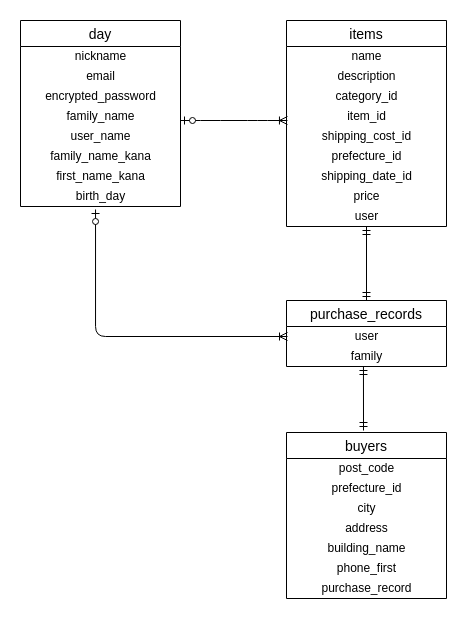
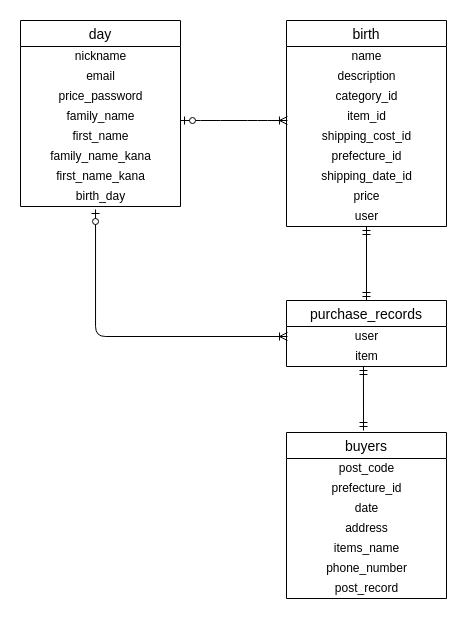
  <mxCell id="0" />
  <mxCell id="1" parent="0" />
  <mxCell id="2" value="day" style="swimlane;fontStyle=0;childLayout=stackLayout;horizontal=1;startSize=26;horizontalStack=0;resizeParent=1;resizeParentMax=0;resizeLast=0;collapsible=1;marginBottom=0;align=center;fontSize=14;" vertex="1" parent="1"><mxGeometry x="20" y="20" width="160" height="186" as="geometry" /></mxCell>
  <mxCell id="3" value="nickname&lt;br&gt;" style="text;html=1;align=center;verticalAlign=middle;resizable=0;points=[];autosize=1;strokeColor=none;fillColor=none;" vertex="1" parent="2"><mxGeometry y="26" width="160" height="20" as="geometry" /></mxCell>
  <mxCell id="4" value="email" style="text;html=1;align=center;verticalAlign=middle;resizable=0;points=[];autosize=1;strokeColor=none;fillColor=none;" vertex="1" parent="2"><mxGeometry y="46" width="160" height="20" as="geometry" /></mxCell>
- <mxCell id="5" value="encrypted_password" style="text;html=1;align=center;verticalAlign=middle;resizable=0;points=[];autosize=1;strokeColor=none;fillColor=none;" vertex="1" parent="2"><mxGeometry y="66" width="160" height="20" as="geometry" /></mxCell>
+ <mxCell id="5" value="price_password" style="text;html=1;align=center;verticalAlign=middle;resizable=0;points=[];autosize=1;strokeColor=none;fillColor=none;" vertex="1" parent="2"><mxGeometry y="66" width="160" height="20" as="geometry" /></mxCell>
  <mxCell id="6" value="family_name" style="text;html=1;align=center;verticalAlign=middle;resizable=0;points=[];autosize=1;strokeColor=none;fillColor=none;" vertex="1" parent="2"><mxGeometry y="86" width="160" height="20" as="geometry" /></mxCell>
- <mxCell id="7" value="user_name" style="text;html=1;align=center;verticalAlign=middle;resizable=0;points=[];autosize=1;strokeColor=none;fillColor=none;" vertex="1" parent="2"><mxGeometry y="106" width="160" height="20" as="geometry" /></mxCell>
+ <mxCell id="7" value="first_name" style="text;html=1;align=center;verticalAlign=middle;resizable=0;points=[];autosize=1;strokeColor=none;fillColor=none;" vertex="1" parent="2"><mxGeometry y="106" width="160" height="20" as="geometry" /></mxCell>
  <mxCell id="8" value="family_name_kana" style="text;html=1;align=center;verticalAlign=middle;resizable=0;points=[];autosize=1;strokeColor=none;fillColor=none;" vertex="1" parent="2"><mxGeometry y="126" width="160" height="20" as="geometry" /></mxCell>
  <mxCell id="9" value="first_name_kana" style="text;html=1;align=center;verticalAlign=middle;resizable=0;points=[];autosize=1;strokeColor=none;fillColor=none;" vertex="1" parent="2"><mxGeometry y="146" width="160" height="20" as="geometry" /></mxCell>
  <mxCell id="10" value="birth_day" style="text;html=1;align=center;verticalAlign=middle;resizable=0;points=[];autosize=1;strokeColor=none;fillColor=none;" vertex="1" parent="2"><mxGeometry y="166" width="160" height="20" as="geometry" /></mxCell>
- <mxCell id="11" value="items" style="swimlane;fontStyle=0;childLayout=stackLayout;horizontal=1;startSize=26;horizontalStack=0;resizeParent=1;resizeParentMax=0;resizeLast=0;collapsible=1;marginBottom=0;align=center;fontSize=14;" vertex="1" parent="1"><mxGeometry x="286" y="20" width="160" height="206" as="geometry" /></mxCell>
+ <mxCell id="11" value="birth" style="swimlane;fontStyle=0;childLayout=stackLayout;horizontal=1;startSize=26;horizontalStack=0;resizeParent=1;resizeParentMax=0;resizeLast=0;collapsible=1;marginBottom=0;align=center;fontSize=14;" vertex="1" parent="1"><mxGeometry x="286" y="20" width="160" height="206" as="geometry" /></mxCell>
  <mxCell id="12" value="name" style="text;html=1;align=center;verticalAlign=middle;resizable=0;points=[];autosize=1;strokeColor=none;fillColor=none;" vertex="1" parent="11"><mxGeometry y="26" width="160" height="20" as="geometry" /></mxCell>
  <mxCell id="13" value="description" style="text;html=1;align=center;verticalAlign=middle;resizable=0;points=[];autosize=1;strokeColor=none;fillColor=none;" vertex="1" parent="11"><mxGeometry y="46" width="160" height="20" as="geometry" /></mxCell>
  <mxCell id="14" value="category_id" style="text;html=1;align=center;verticalAlign=middle;resizable=0;points=[];autosize=1;strokeColor=none;fillColor=none;" vertex="1" parent="11"><mxGeometry y="66" width="160" height="20" as="geometry" /></mxCell>
  <mxCell id="15" value="item_id" style="text;html=1;align=center;verticalAlign=middle;resizable=0;points=[];autosize=1;strokeColor=none;fillColor=none;" vertex="1" parent="11"><mxGeometry y="86" width="160" height="20" as="geometry" /></mxCell>
  <mxCell id="16" value="shipping_cost_id" style="text;html=1;align=center;verticalAlign=middle;resizable=0;points=[];autosize=1;strokeColor=none;fillColor=none;" vertex="1" parent="11"><mxGeometry y="106" width="160" height="20" as="geometry" /></mxCell>
  <mxCell id="17" value="prefecture_id" style="text;html=1;align=center;verticalAlign=middle;resizable=0;points=[];autosize=1;strokeColor=none;fillColor=none;" vertex="1" parent="11"><mxGeometry y="126" width="160" height="20" as="geometry" /></mxCell>
  <mxCell id="18" value="shipping_date_id" style="text;html=1;align=center;verticalAlign=middle;resizable=0;points=[];autosize=1;strokeColor=none;fillColor=none;" vertex="1" parent="11"><mxGeometry y="146" width="160" height="20" as="geometry" /></mxCell>
  <mxCell id="19" value="price" style="text;html=1;align=center;verticalAlign=middle;resizable=0;points=[];autosize=1;strokeColor=none;fillColor=none;" vertex="1" parent="11"><mxGeometry y="166" width="160" height="20" as="geometry" /></mxCell>
  <mxCell id="20" value="user" style="text;html=1;align=center;verticalAlign=middle;resizable=0;points=[];autosize=1;strokeColor=none;fillColor=none;" vertex="1" parent="11"><mxGeometry y="186" width="160" height="20" as="geometry" /></mxCell>
  <mxCell id="21" value="buyers" style="swimlane;fontStyle=0;childLayout=stackLayout;horizontal=1;startSize=26;horizontalStack=0;resizeParent=1;resizeParentMax=0;resizeLast=0;collapsible=1;marginBottom=0;align=center;fontSize=14;" vertex="1" parent="1"><mxGeometry x="286" y="432" width="160" height="166" as="geometry" /></mxCell>
  <mxCell id="22" value="post_code" style="text;html=1;align=center;verticalAlign=middle;resizable=0;points=[];autosize=1;strokeColor=none;fillColor=none;" vertex="1" parent="21"><mxGeometry y="26" width="160" height="20" as="geometry" /></mxCell>
  <mxCell id="23" value="prefecture_id" style="text;html=1;align=center;verticalAlign=middle;resizable=0;points=[];autosize=1;strokeColor=none;fillColor=none;" vertex="1" parent="21"><mxGeometry y="46" width="160" height="20" as="geometry" /></mxCell>
- <mxCell id="24" value="city" style="text;html=1;align=center;verticalAlign=middle;resizable=0;points=[];autosize=1;strokeColor=none;fillColor=none;" vertex="1" parent="21"><mxGeometry y="66" width="160" height="20" as="geometry" /></mxCell>
+ <mxCell id="24" value="date" style="text;html=1;align=center;verticalAlign=middle;resizable=0;points=[];autosize=1;strokeColor=none;fillColor=none;" vertex="1" parent="21"><mxGeometry y="66" width="160" height="20" as="geometry" /></mxCell>
  <mxCell id="25" value="address" style="text;html=1;align=center;verticalAlign=middle;resizable=0;points=[];autosize=1;strokeColor=none;fillColor=none;" vertex="1" parent="21"><mxGeometry y="86" width="160" height="20" as="geometry" /></mxCell>
- <mxCell id="26" value="building_name" style="text;html=1;align=center;verticalAlign=middle;resizable=0;points=[];autosize=1;strokeColor=none;fillColor=none;" vertex="1" parent="21"><mxGeometry y="106" width="160" height="20" as="geometry" /></mxCell>
- <mxCell id="27" value="phone_first" style="text;html=1;align=center;verticalAlign=middle;resizable=0;points=[];autosize=1;strokeColor=none;fillColor=none;" vertex="1" parent="21"><mxGeometry y="126" width="160" height="20" as="geometry" /></mxCell>
- <mxCell id="28" value="purchase_record" style="text;html=1;align=center;verticalAlign=middle;resizable=0;points=[];autosize=1;strokeColor=none;fillColor=none;" vertex="1" parent="21"><mxGeometry y="146" width="160" height="20" as="geometry" /></mxCell>
+ <mxCell id="26" value="items_name" style="text;html=1;align=center;verticalAlign=middle;resizable=0;points=[];autosize=1;strokeColor=none;fillColor=none;" vertex="1" parent="21"><mxGeometry y="106" width="160" height="20" as="geometry" /></mxCell>
+ <mxCell id="27" value="phone_number" style="text;html=1;align=center;verticalAlign=middle;resizable=0;points=[];autosize=1;strokeColor=none;fillColor=none;" vertex="1" parent="21"><mxGeometry y="126" width="160" height="20" as="geometry" /></mxCell>
+ <mxCell id="28" value="post_record" style="text;html=1;align=center;verticalAlign=middle;resizable=0;points=[];autosize=1;strokeColor=none;fillColor=none;" vertex="1" parent="21"><mxGeometry y="146" width="160" height="20" as="geometry" /></mxCell>
  <mxCell id="29" value="purchase_records" style="swimlane;fontStyle=0;childLayout=stackLayout;horizontal=1;startSize=26;horizontalStack=0;resizeParent=1;resizeParentMax=0;resizeLast=0;collapsible=1;marginBottom=0;align=center;fontSize=14;" vertex="1" parent="1"><mxGeometry x="286" y="300" width="160" height="66" as="geometry" /></mxCell>
  <mxCell id="30" value="user" style="text;html=1;align=center;verticalAlign=middle;resizable=0;points=[];autosize=1;strokeColor=none;fillColor=none;rotation=0;" vertex="1" parent="29"><mxGeometry y="26" width="160" height="20" as="geometry" /></mxCell>
  <mxCell id="31" value="" style="fontSize=12;html=1;endArrow=ERmandOne;startArrow=ERmandOne;elbow=vertical;entryX=0.481;entryY=1;entryDx=0;entryDy=0;entryPerimeter=0;" edge="1" parent="29" target="32"><mxGeometry width="100" height="100" relative="1" as="geometry"><mxPoint x="77" y="130" as="sourcePoint" /><mxPoint x="79.5" y="11" as="targetPoint" /></mxGeometry></mxCell>
- <mxCell id="32" value="family" style="text;html=1;align=center;verticalAlign=middle;resizable=0;points=[];autosize=1;strokeColor=none;fillColor=none;" vertex="1" parent="29"><mxGeometry y="46" width="160" height="20" as="geometry" /></mxCell>
+ <mxCell id="32" value="item" style="text;html=1;align=center;verticalAlign=middle;resizable=0;points=[];autosize=1;strokeColor=none;fillColor=none;" vertex="1" parent="29"><mxGeometry y="46" width="160" height="20" as="geometry" /></mxCell>
  <mxCell id="33" value="" style="edgeStyle=entityRelationEdgeStyle;fontSize=12;html=1;endArrow=ERoneToMany;startArrow=ERzeroToOne;entryX=0.006;entryY=0.7;entryDx=0;entryDy=0;entryPerimeter=0;" edge="1" parent="1" target="15"><mxGeometry width="100" height="100" relative="1" as="geometry"><mxPoint x="180" y="120" as="sourcePoint" /><mxPoint x="280" y="120" as="targetPoint" /></mxGeometry></mxCell>
  <mxCell id="34" value="" style="fontSize=12;html=1;endArrow=ERoneToMany;startArrow=ERzeroToOne;exitX=0.469;exitY=1.15;exitDx=0;exitDy=0;exitPerimeter=0;edgeStyle=elbowEdgeStyle;elbow=vertical;" edge="1" parent="1" source="10"><mxGeometry width="100" height="100" relative="1" as="geometry"><mxPoint x="47" y="270" as="sourcePoint" /><mxPoint x="287" y="336" as="targetPoint" /><Array as="points"><mxPoint x="186" y="336" /></Array></mxGeometry></mxCell>
  <mxCell id="35" value="" style="fontSize=12;html=1;endArrow=ERmandOne;startArrow=ERmandOne;elbow=vertical;exitX=0.5;exitY=0;exitDx=0;exitDy=0;entryX=0.5;entryY=1;entryDx=0;entryDy=0;entryPerimeter=0;" edge="1" parent="1" source="29" target="20"><mxGeometry width="100" height="100" relative="1" as="geometry"><mxPoint x="276" y="346" as="sourcePoint" /><mxPoint x="376" y="246" as="targetPoint" /></mxGeometry></mxCell>
